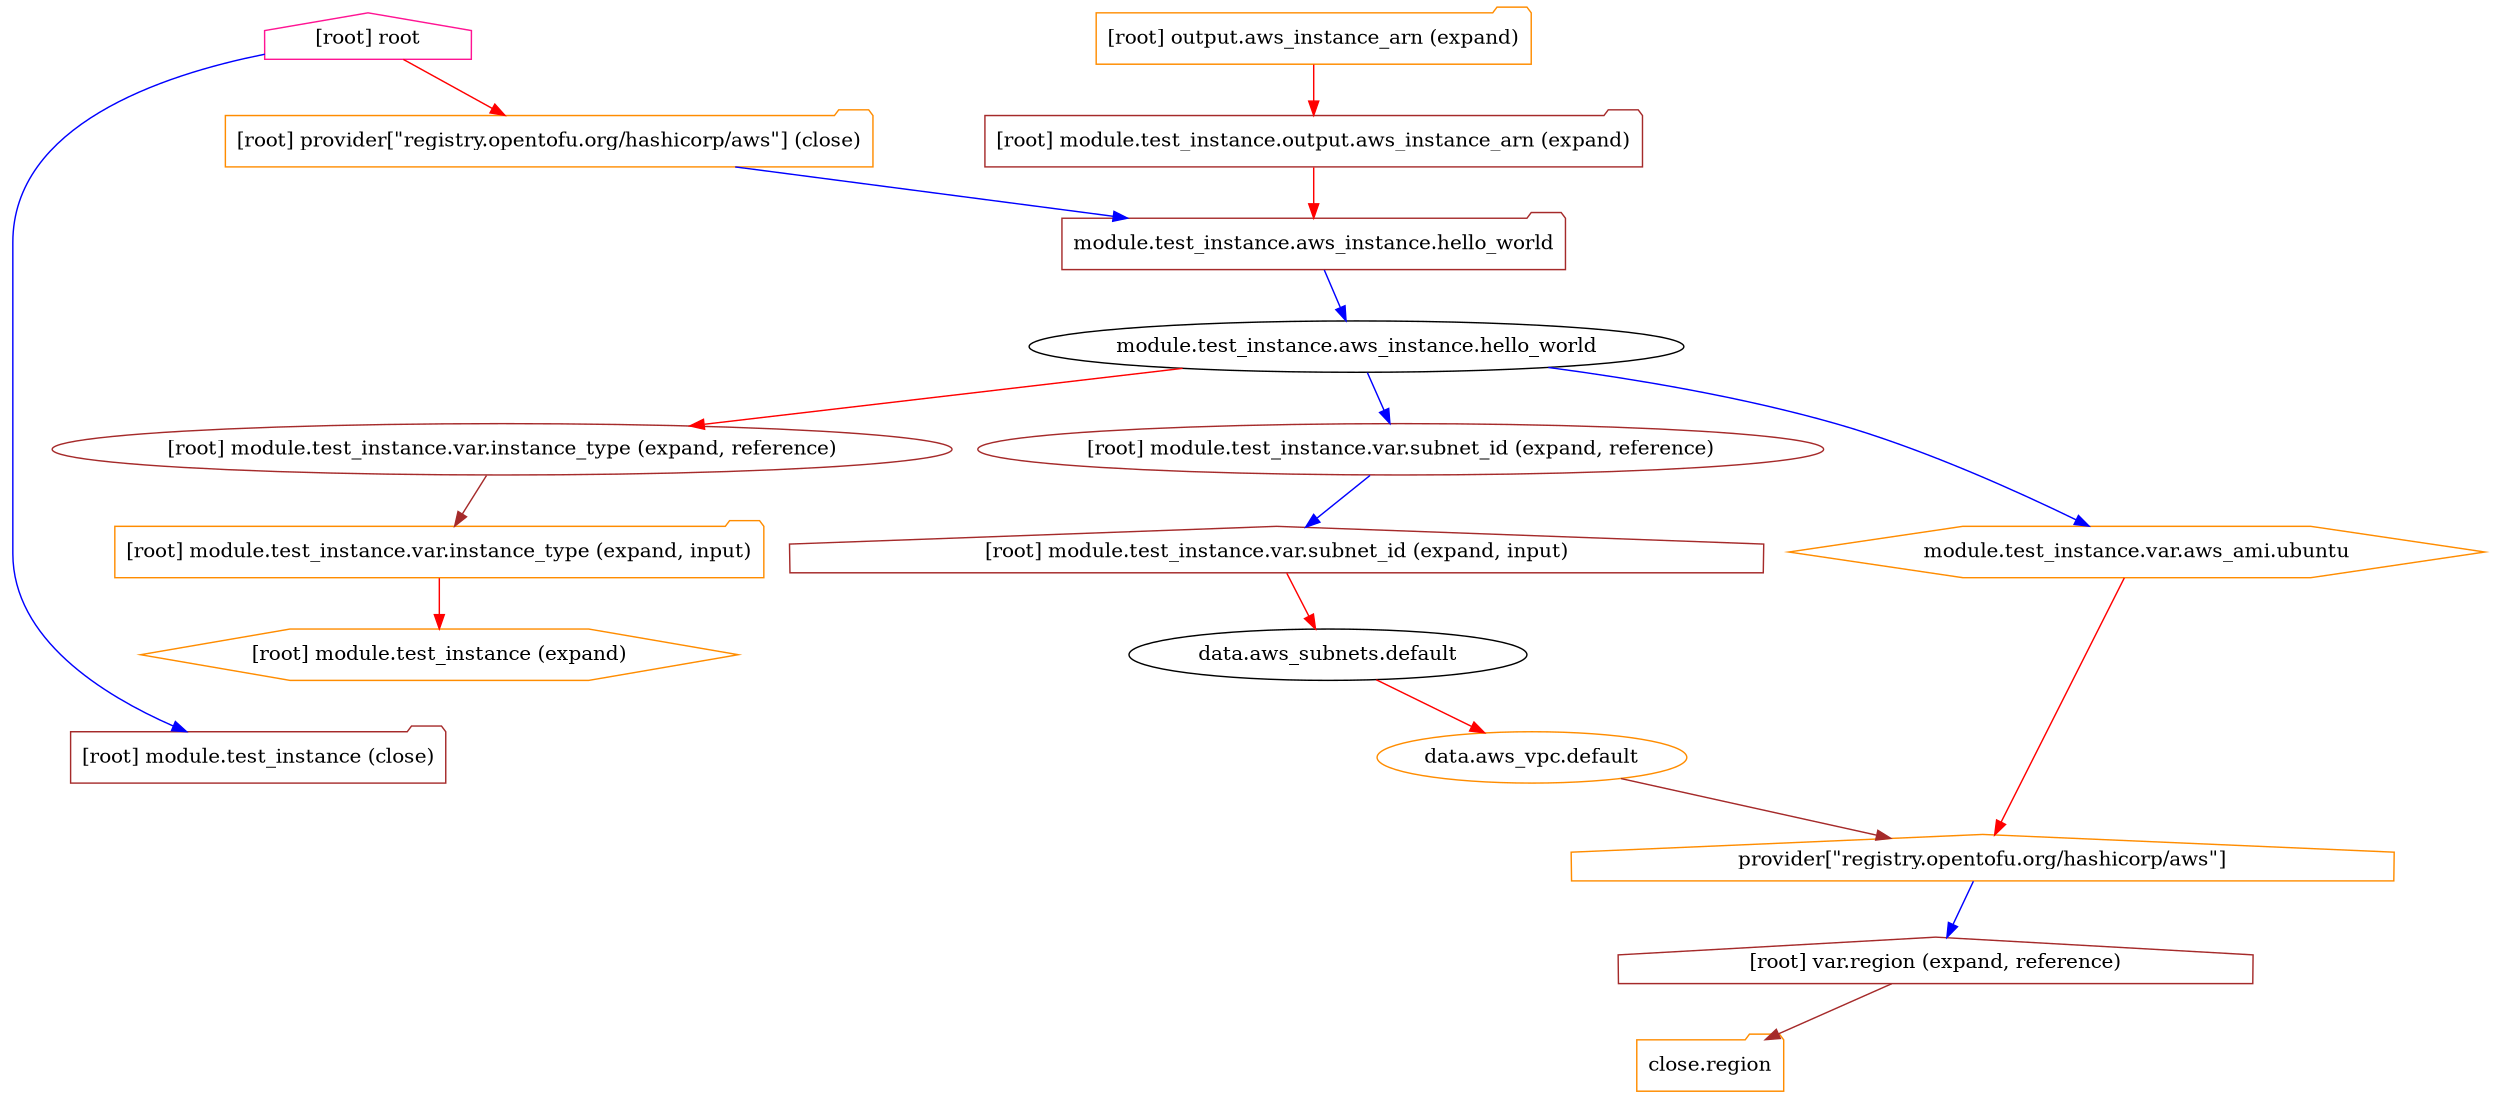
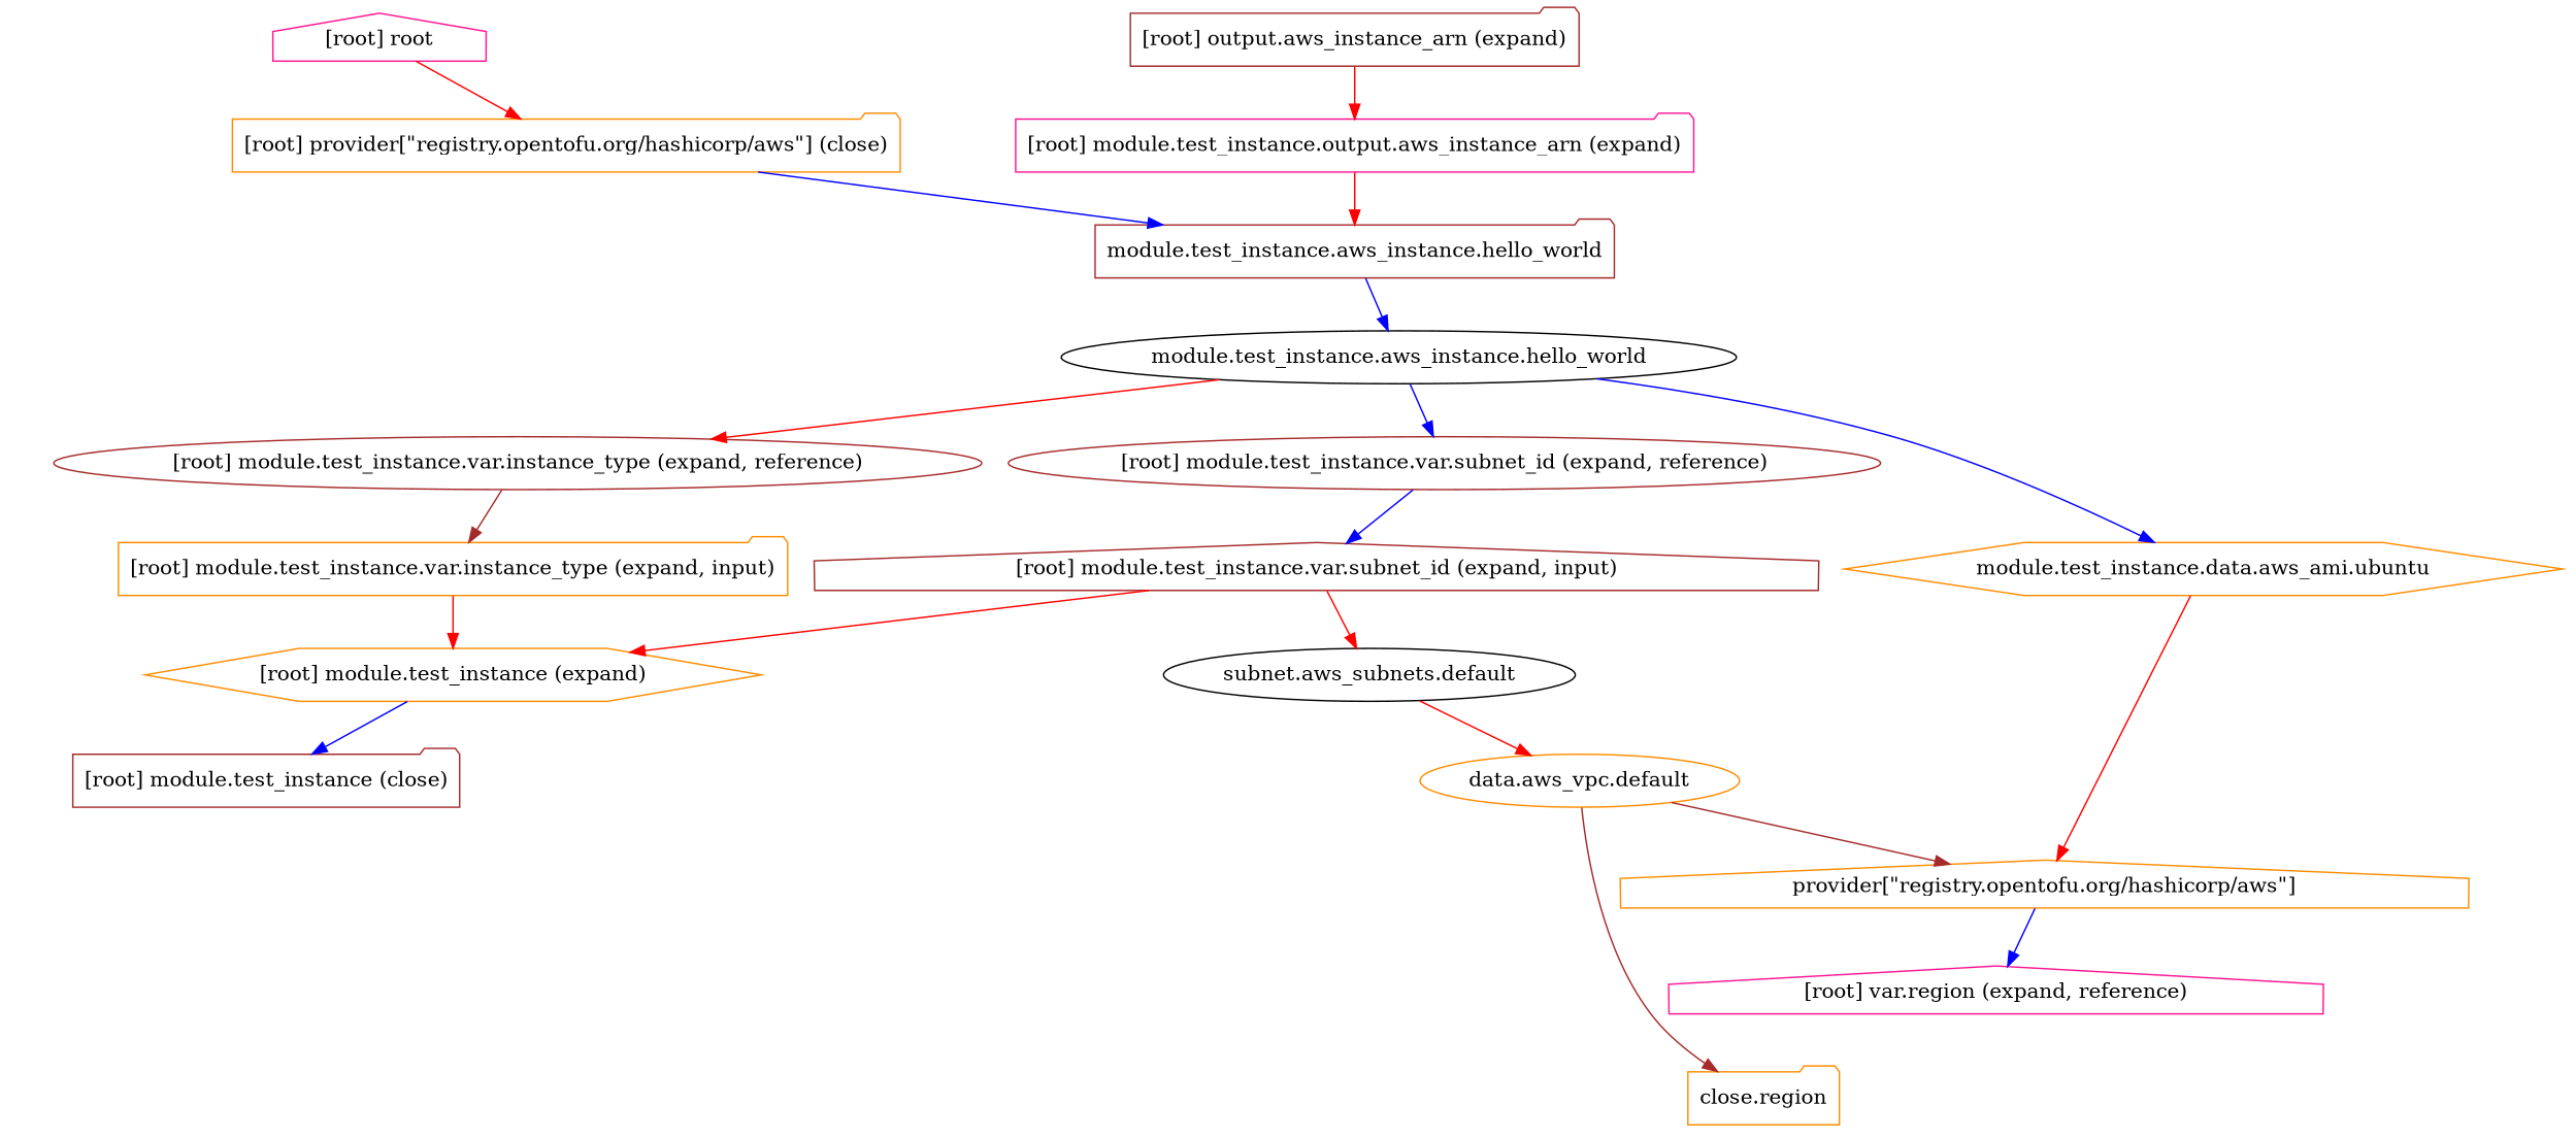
  digraph {
    compound=true
    newrank=true
    node [color=darkorange shape=folder]
    edge [color=red]
-   n1 [color=black label="data.aws_subnets.default" shape=ellipse]
+   n1 [color=black label="subnet.aws_subnets.default" shape=ellipse]
    n2 [label="data.aws_vpc.default" shape=ellipse]
    n3 [label="provider[\"registry.opentofu.org/hashicorp/aws\"]" shape=house]
    n4 [color=brown label="module.test_instance.aws_instance.hello_world"]
    n5 [color=black label="module.test_instance.aws_instance.hello_world" shape=ellipse]
-   n6 [label="module.test_instance.var.aws_ami.ubuntu" shape=hexagon]
+   n6 [label="module.test_instance.data.aws_ami.ubuntu" shape=hexagon]
    "[root] module.test_instance.var.instance_type (expand, reference)" [color=brown shape=ellipse]
    "[root] module.test_instance.var.subnet_id (expand, reference)" [color=brown shape=ellipse]
    "[root] module.test_instance (expand)" [shape=hexagon]
-   "[root] var.region (expand, reference)" [color=brown shape=house]
+   "[root] var.region (expand, reference)" [color=deeppink shape=house]
    n11 [label="close.region"]
    "[root] module.test_instance (close)" [color=brown]
-   "[root] module.test_instance.output.aws_instance_arn (expand)" [color=brown]
+   "[root] module.test_instance.output.aws_instance_arn (expand)" [color=deeppink]
    "[root] module.test_instance.var.instance_type (expand, input)"
    "[root] module.test_instance.var.subnet_id (expand, input)" [color=brown shape=house]
-   "[root] output.aws_instance_arn (expand)"
+   "[root] output.aws_instance_arn (expand)" [color=brown]
    "[root] provider[\"registry.opentofu.org/hashicorp/aws\"] (close)"
    "[root] root" [color=deeppink shape=house]
    subgraph sub_1 {
      n1
      n2
      n3
      n4
      n5
      n6
      "[root] module.test_instance.var.instance_type (expand, reference)"
      "[root] module.test_instance.var.subnet_id (expand, reference)"
      "[root] module.test_instance (expand)"
      "[root] var.region (expand, reference)"
      n11
      "[root] module.test_instance (close)"
      "[root] module.test_instance.output.aws_instance_arn (expand)"
      "[root] module.test_instance.var.instance_type (expand, input)"
      "[root] module.test_instance.var.subnet_id (expand, input)"
      "[root] output.aws_instance_arn (expand)"
      "[root] provider[\"registry.opentofu.org/hashicorp/aws\"] (close)"
      "[root] root"
    }
    n1 -> n2
    n2 -> n3 [color=brown]
    n3 -> "[root] var.region (expand, reference)" [color=blue]
    n4 -> n5 [color=blue]
    n5 -> n6 [color=blue]
    n5 -> "[root] module.test_instance.var.instance_type (expand, reference)"
    n5 -> "[root] module.test_instance.var.subnet_id (expand, reference)" [color=blue]
    n6 -> n3
    "[root] module.test_instance.var.instance_type (expand, reference)" -> "[root] module.test_instance.var.instance_type (expand, input)" [color=brown]
    "[root] module.test_instance.var.subnet_id (expand, reference)" -> "[root] module.test_instance.var.subnet_id (expand, input)" [color=blue]
-   "[root] var.region (expand, reference)" -> n11 [color=brown]
+   n2 -> n11 [color=brown]
    "[root] module.test_instance.output.aws_instance_arn (expand)" -> n4
    "[root] module.test_instance.var.instance_type (expand, input)" -> "[root] module.test_instance (expand)"
    "[root] module.test_instance.var.subnet_id (expand, input)" -> n1
+   "[root] module.test_instance.var.subnet_id (expand, input)" -> "[root] module.test_instance (expand)"
    "[root] output.aws_instance_arn (expand)" -> "[root] module.test_instance.output.aws_instance_arn (expand)"
    "[root] provider[\"registry.opentofu.org/hashicorp/aws\"] (close)" -> n4 [color=blue]
-   "[root] root" -> "[root] module.test_instance (close)" [color=blue]
+   "[root] module.test_instance (expand)" -> "[root] module.test_instance (close)" [color=blue]
    "[root] root" -> "[root] provider[\"registry.opentofu.org/hashicorp/aws\"] (close)"
  }
